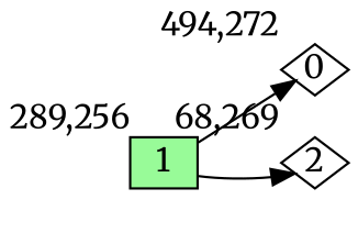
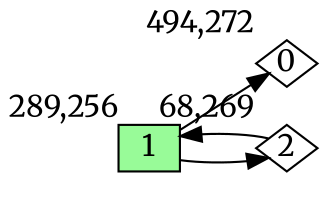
  digraph {
    bgcolor=white
    fontname=Merriweather
    rankdir=LR
    node [fillcolor=white fixedsize=true fontname=Merriweather shape=diamond style=filled]
    edge [fontname=Merriweather]
    0 [height=0.3 width=0.4 xlabel="494,272"]
    1 [fillcolor=palegreen height=0.3 shape=box width=0.4 xlabel="289,256"]
    2 [height=0.3 width=0.4 xlabel="68,269"]
    1 -> 0
    1 -> 2
+   2 -> 1
  }
